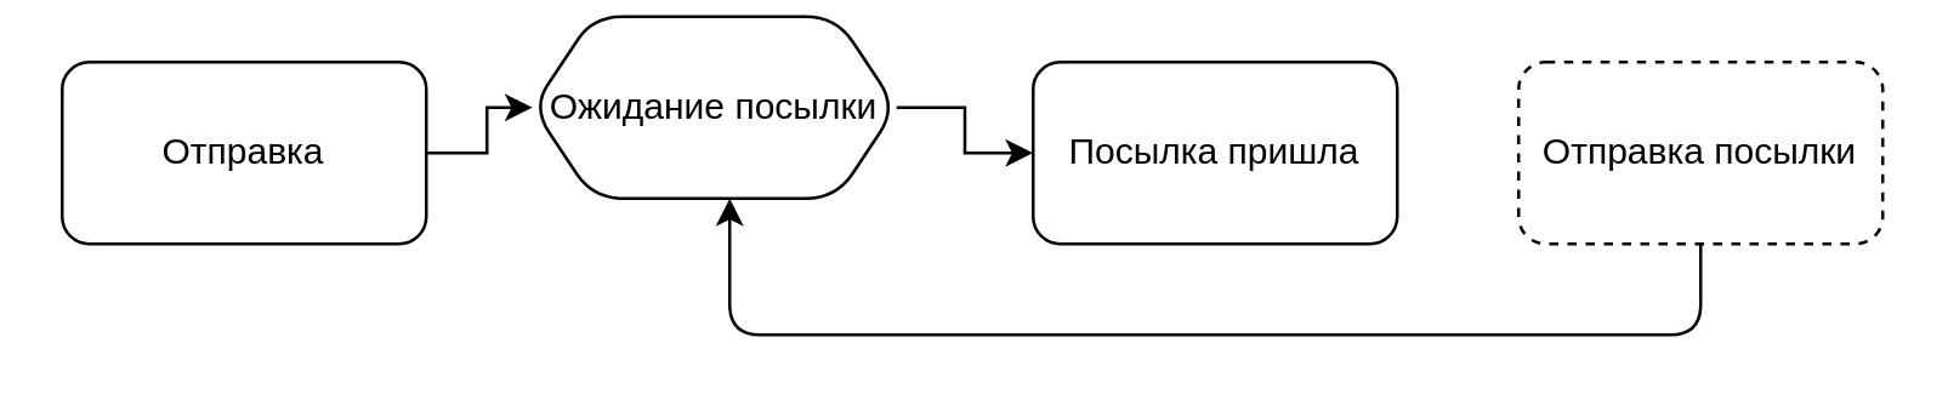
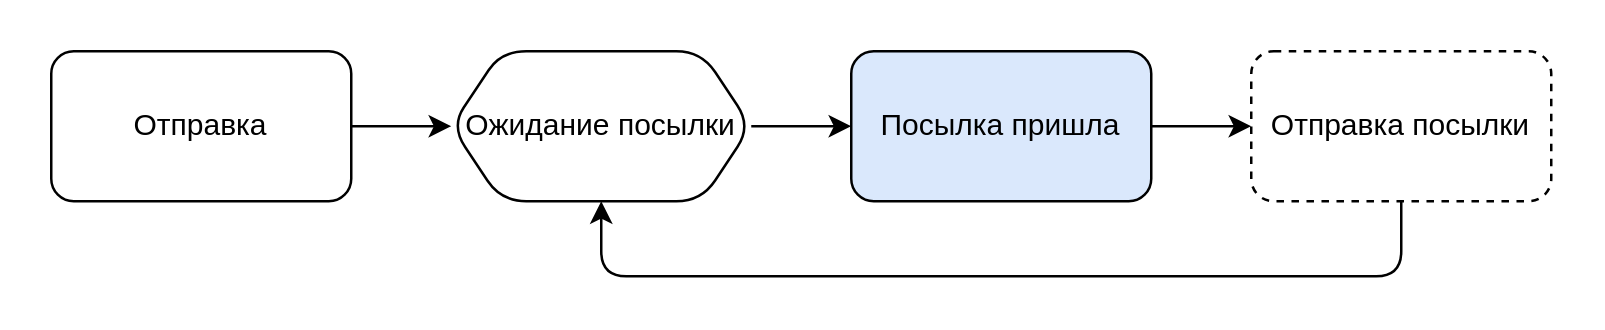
  <mxCell id="0" />
  <mxCell id="1" parent="0" />
  <mxCell id="2" value="" style="edgeStyle=orthogonalEdgeStyle;rounded=0;orthogonalLoop=1;jettySize=auto;html=1;shadow=0;" edge="1" parent="1" source="3" target="7"><mxGeometry relative="1" as="geometry"><mxPoint x="180" y="50" as="targetPoint" /></mxGeometry></mxCell>
  <mxCell id="3" value="Отправка" style="rounded=1;whiteSpace=wrap;html=1;shadow=0;" vertex="1" parent="1"><mxGeometry x="20" y="20" width="120" height="60" as="geometry" /></mxCell>
  <mxCell id="4" value="" style="edgeStyle=orthogonalEdgeStyle;rounded=0;orthogonalLoop=1;jettySize=auto;html=1;shadow=0;" edge="1" parent="1" source="7" target="6"><mxGeometry relative="1" as="geometry"><mxPoint x="300" y="50" as="sourcePoint" /></mxGeometry></mxCell>
- <mxCell id="6" value="Посылка пришла" style="whiteSpace=wrap;html=1;rounded=1;shadow=0;" vertex="1" parent="1"><mxGeometry x="340" y="20" width="120" height="60" as="geometry" /></mxCell>
- <mxCell id="7" value="Ожидание посылки" style="shape=hexagon;perimeter=hexagonPerimeter2;whiteSpace=wrap;html=1;fixedSize=1;rounded=1;shadow=0;" vertex="1" parent="1"><mxGeometry x="175" y="5" width="120" height="60" as="geometry" /></mxCell>
+ <mxCell id="5" value="" style="edgeStyle=orthogonalEdgeStyle;rounded=0;orthogonalLoop=1;jettySize=auto;html=1;shadow=0;" edge="1" parent="1" source="6" target="9"><mxGeometry relative="1" as="geometry" /></mxCell>
+ <mxCell id="6" value="Посылка пришла" style="whiteSpace=wrap;html=1;rounded=1;shadow=0;fillColor=#dae8fc;" vertex="1" parent="1"><mxGeometry x="340" y="20" width="120" height="60" as="geometry" /></mxCell>
+ <mxCell id="7" value="Ожидание посылки" style="shape=hexagon;perimeter=hexagonPerimeter2;whiteSpace=wrap;html=1;fixedSize=1;rounded=1;shadow=0;" vertex="1" parent="1"><mxGeometry x="180" y="20" width="120" height="60" as="geometry" /></mxCell>
  <mxCell id="8" style="edgeStyle=orthogonalEdgeStyle;rounded=1;orthogonalLoop=1;jettySize=auto;html=1;shadow=0;" edge="1" parent="1" source="9" target="7"><mxGeometry relative="1" as="geometry"><Array as="points"><mxPoint x="560" y="110" /><mxPoint x="240" y="110" /></Array></mxGeometry></mxCell>
  <mxCell id="9" value="Отправка посылки" style="whiteSpace=wrap;html=1;rounded=1;shadow=0;dashed=1;" vertex="1" parent="1"><mxGeometry x="500" y="20" width="120" height="60" as="geometry" /></mxCell>
